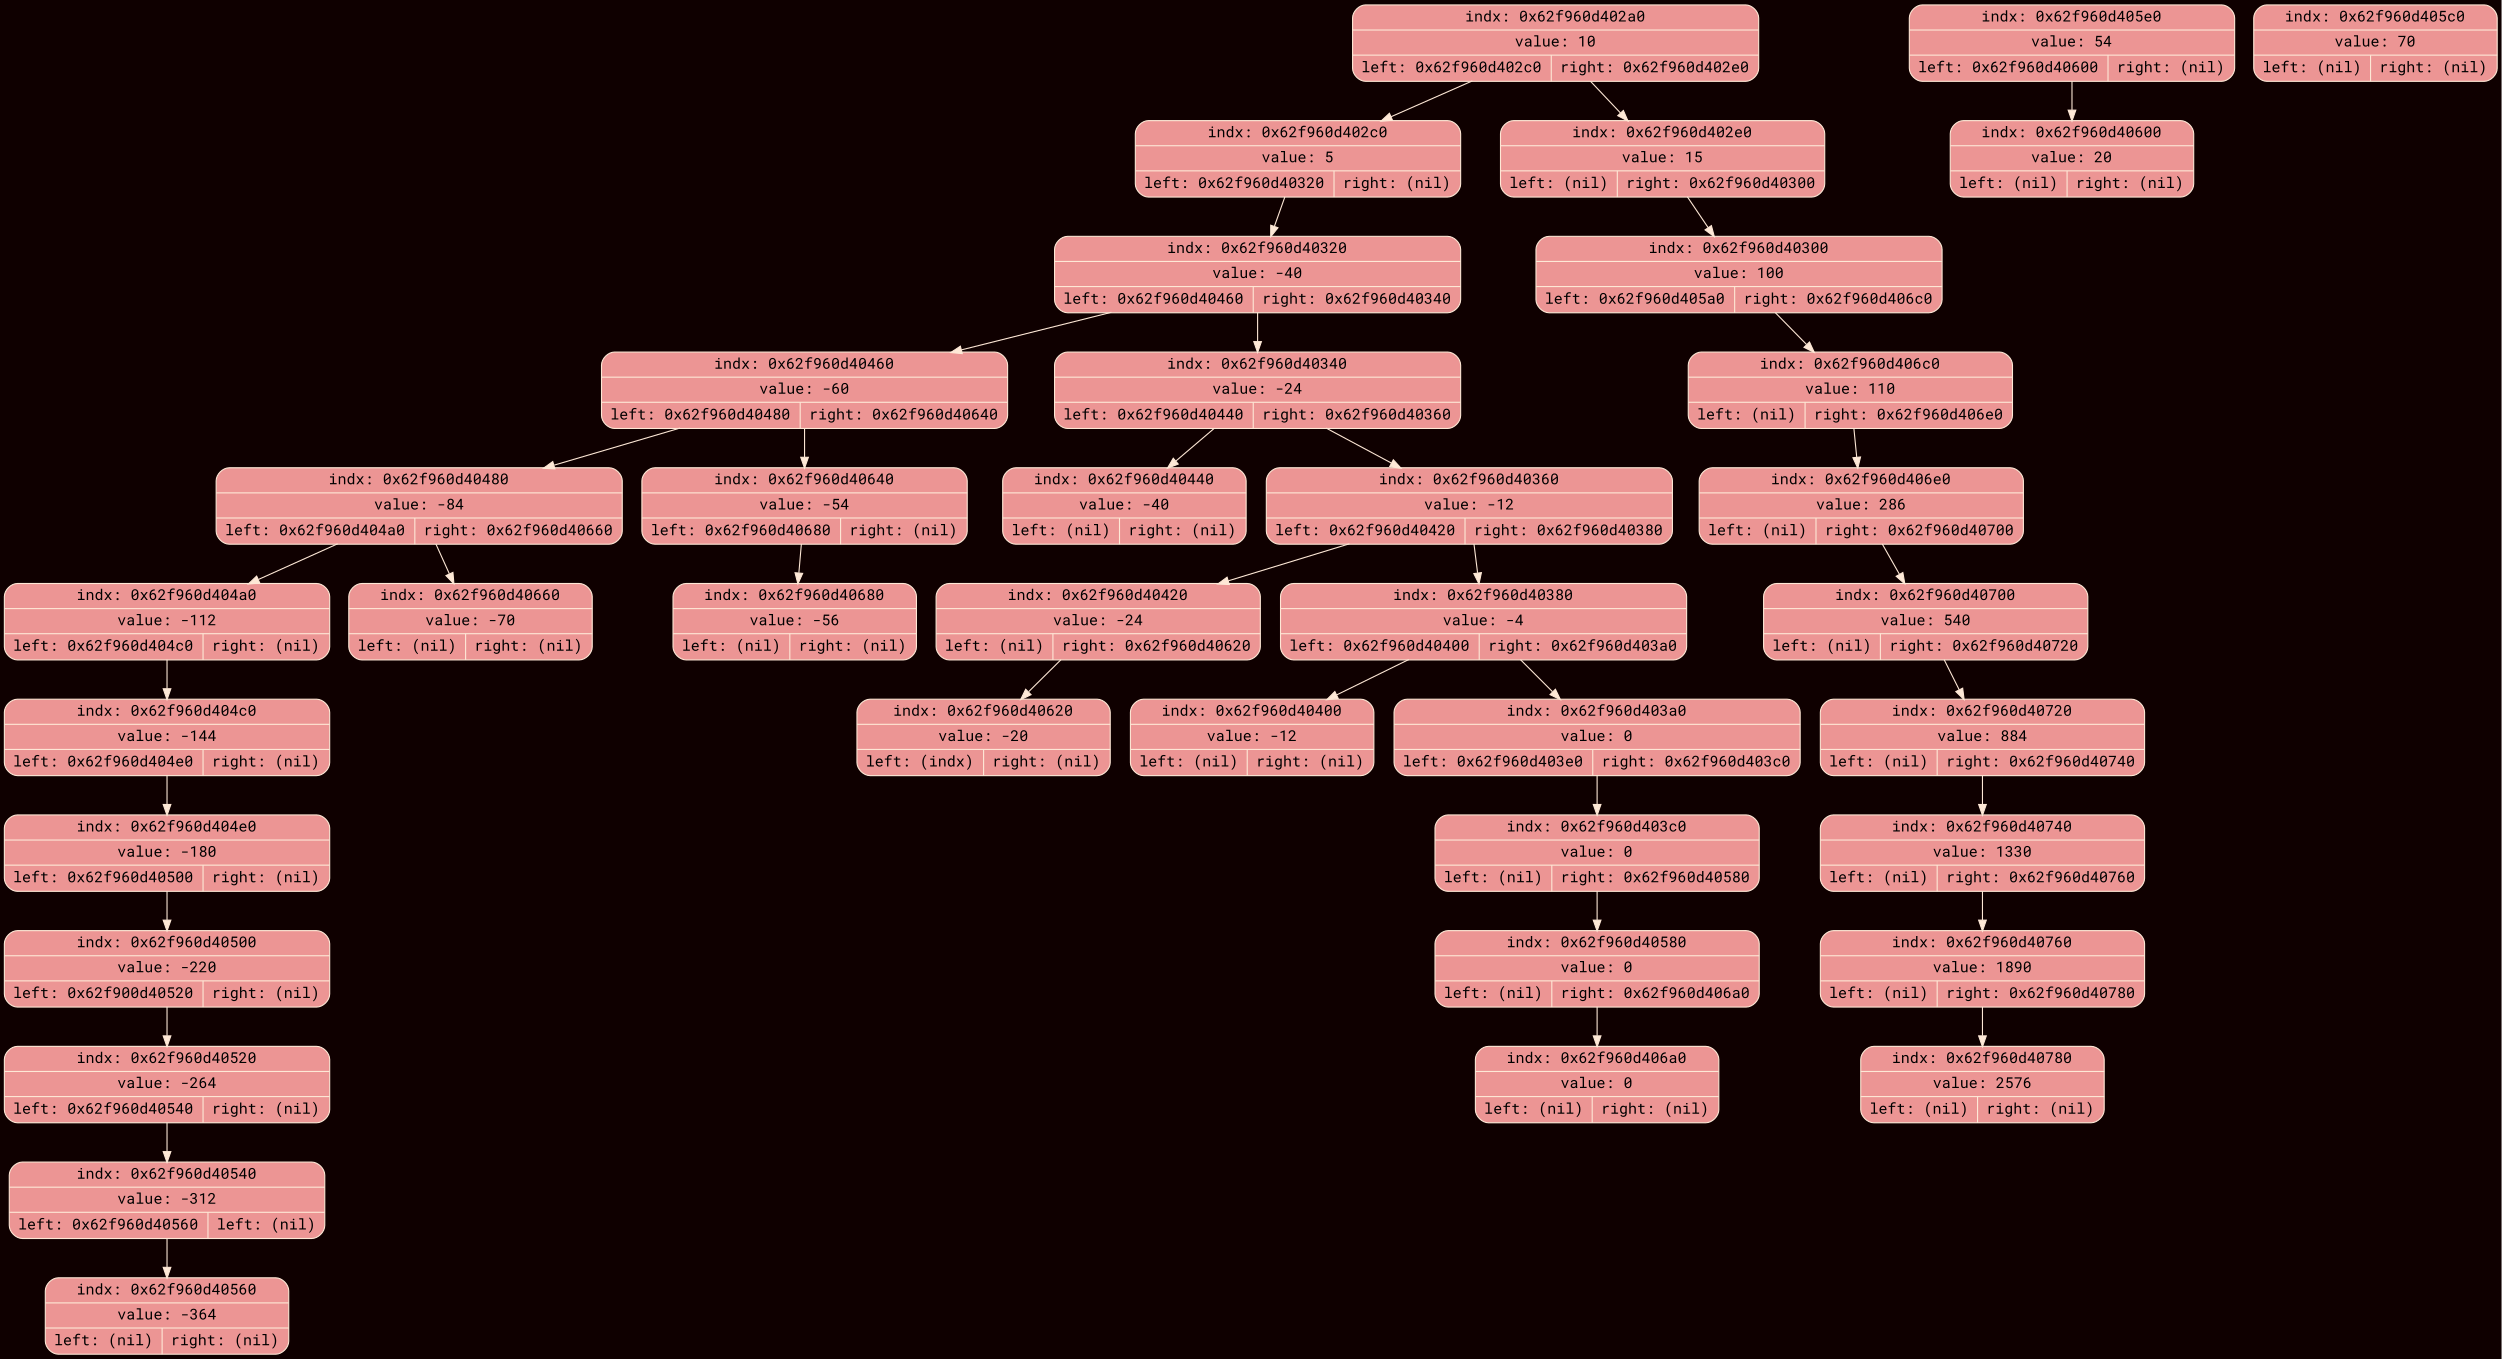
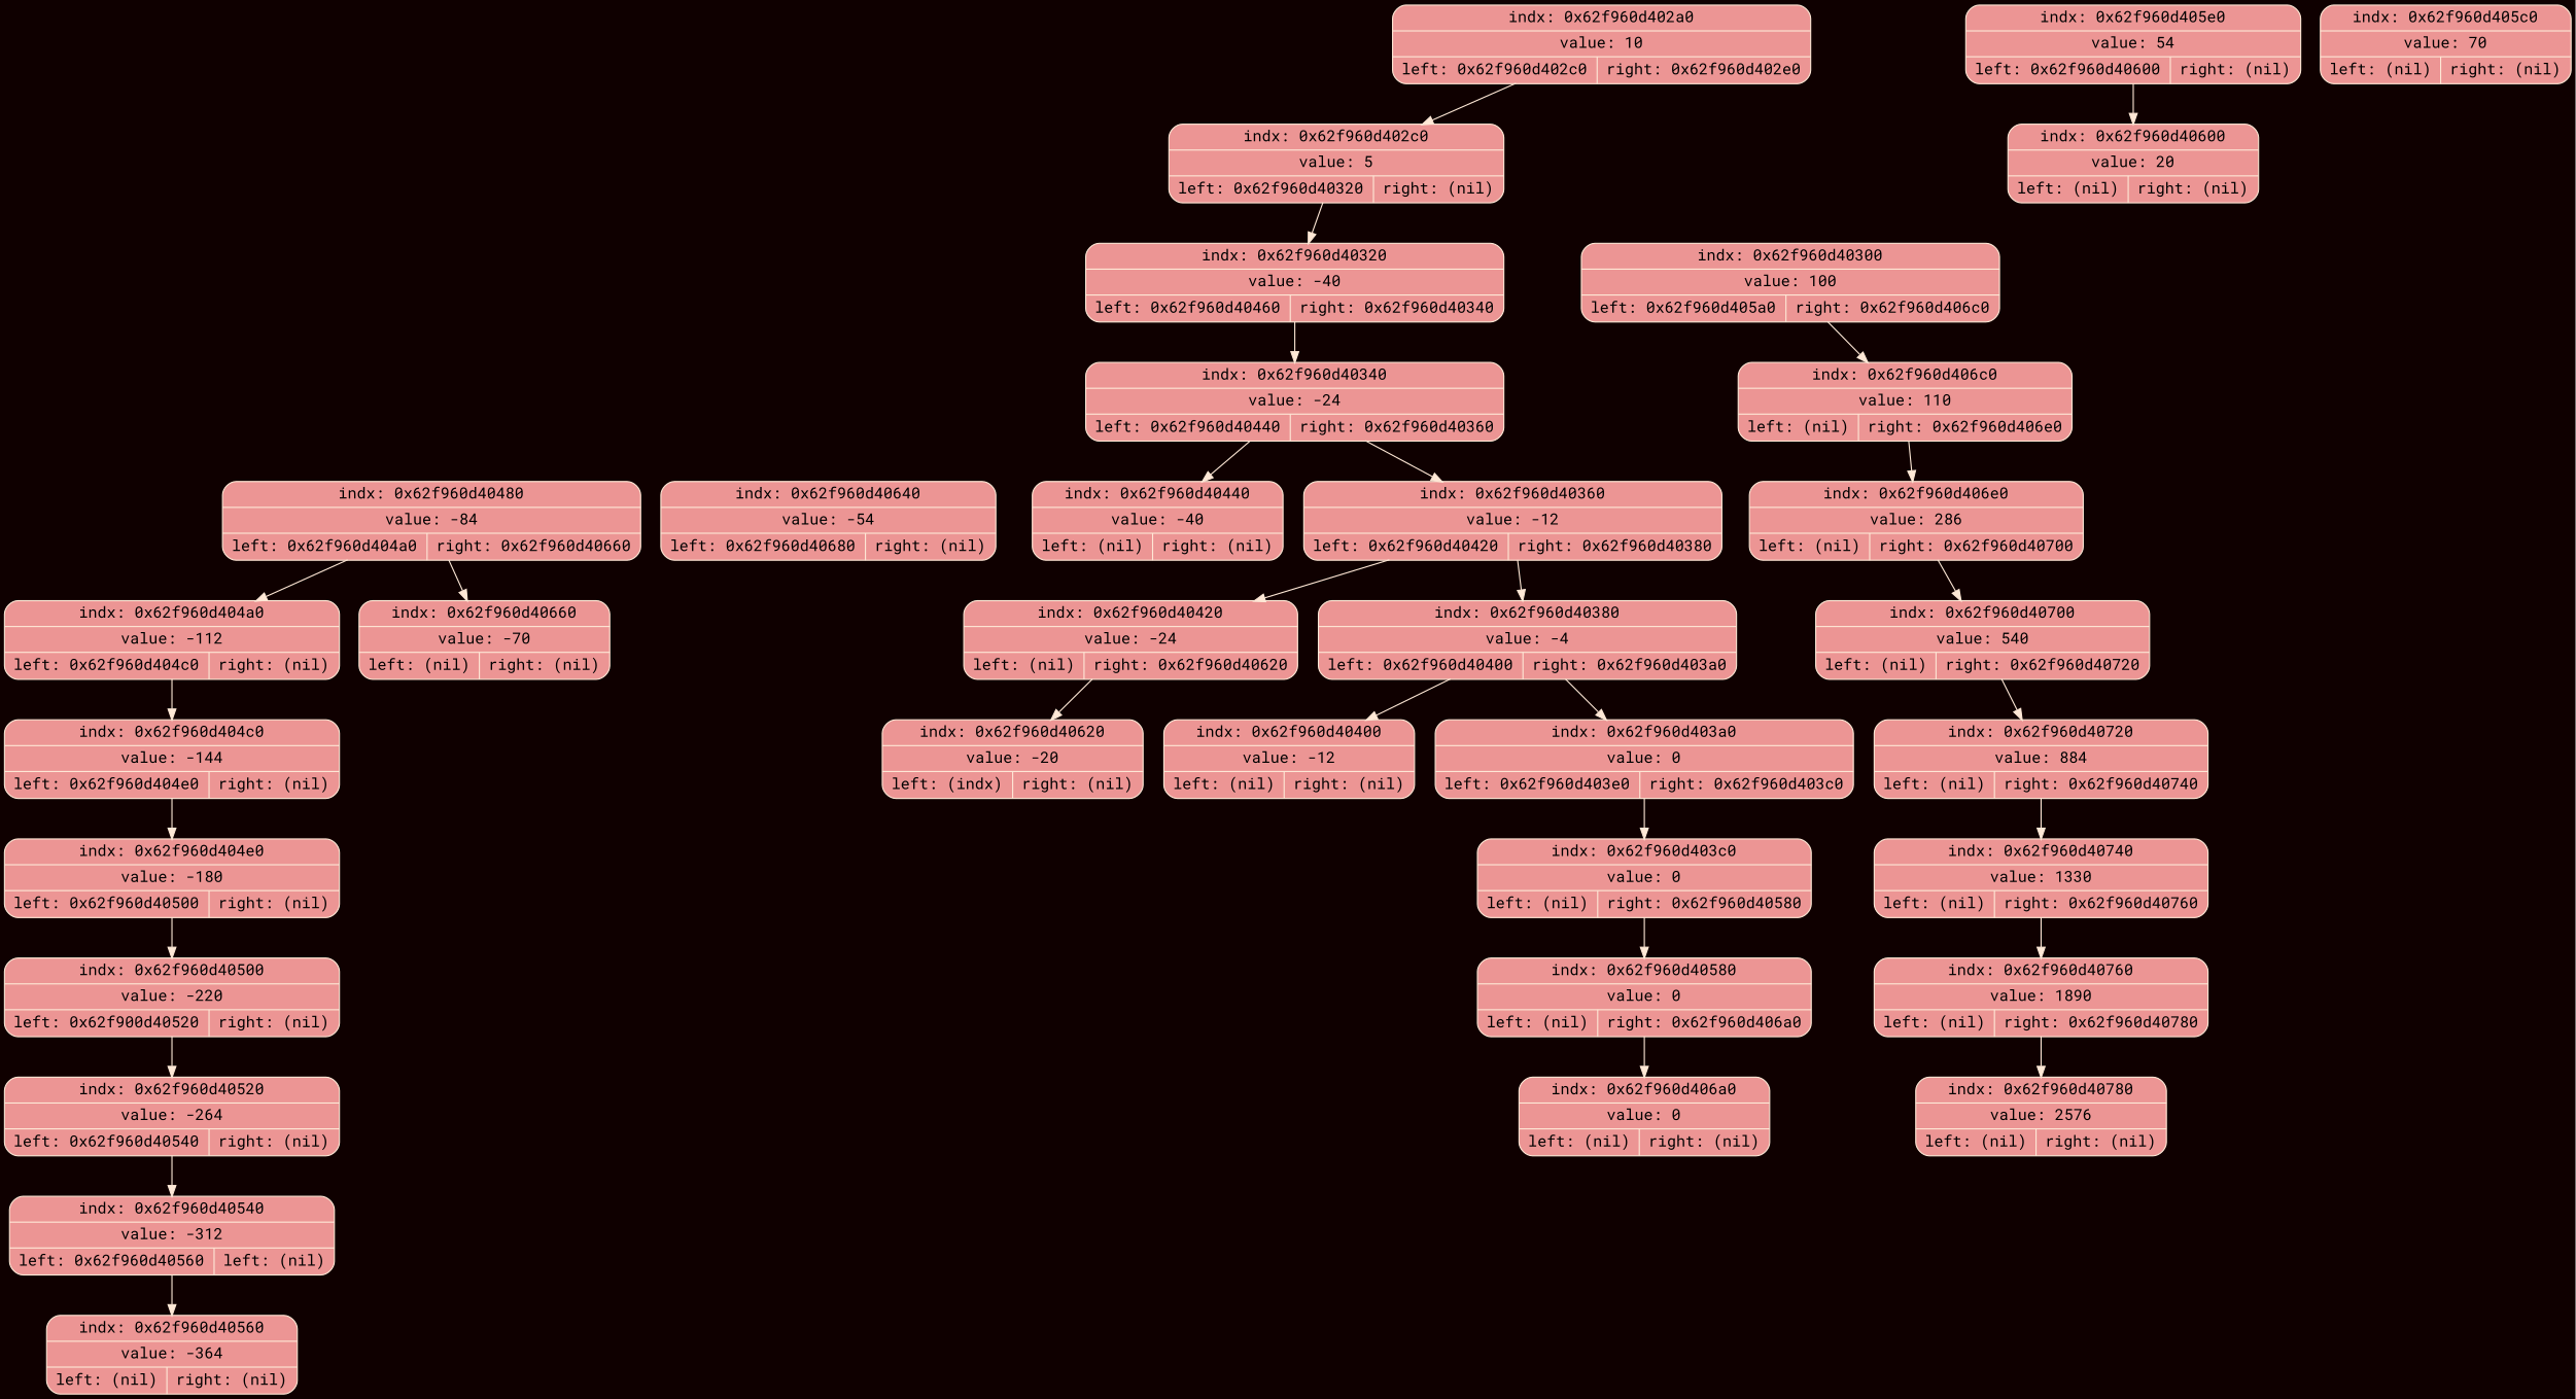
  digraph {
    bgcolor="#0F0000"
    fontname="Roboto Mono"
    rankdir=TB
    node [color="#FEE8D6" fillcolor="#EC9594" fontname="Roboto Mono" shape=Mrecord style=filled]
    edge [color="#FEE8D6" fontname="Roboto Mono"]
    n1 [label="{indx: 0x62f960d402a0 | value: 10 | { left: 0x62f960d402c0 | right: 0x62f960d402e0}}"]
    n2 [label="{indx: 0x62f960d402c0 | value: 5 | { left: 0x62f960d40320 | right: (nil)}}"]
-   n3 [label="{indx: 0x62f960d402e0 | value: 15 | { left: (nil) | right: 0x62f960d40300}}"]
    n4 [label="{indx: 0x62f960d40320 | value: -40 | { left: 0x62f960d40460 | right: 0x62f960d40340}}"]
    n5 [label="{indx: 0x62f960d40300 | value: 100 | { left: 0x62f960d405a0 | right: 0x62f960d406c0}}"]
-   n6 [label="{indx: 0x62f960d40460 | value: -60 | { left: 0x62f960d40480 | right: 0x62f960d40640}}"]
    n7 [label="{indx: 0x62f960d40340 | value: -24 | { left: 0x62f960d40440 | right: 0x62f960d40360}}"]
    n8 [label="{indx: 0x62f960d40480 | value: -84 | { left: 0x62f960d404a0 | right: 0x62f960d40660}}"]
    n9 [label="{indx: 0x62f960d40640 | value: -54 | { left: 0x62f960d40680 | right: (nil)}}"]
    n10 [label="{indx: 0x62f960d40440 | value: -40 | { left: (nil) | right: (nil)}}"]
    n11 [label="{indx: 0x62f960d40360 | value: -12 | { left: 0x62f960d40420 | right: 0x62f960d40380}}"]
    n12 [label="{indx: 0x62f960d404a0 | value: -112 | { left: 0x62f960d404c0 | right: (nil)}}"]
    n13 [label="{indx: 0x62f960d40660 | value: -70 | { left: (nil) | right: (nil)}}"]
-   n14 [label="{indx: 0x62f960d40680 | value: -56 | { left: (nil) | right: (nil)}}"]
    n15 [label="{indx: 0x62f960d404c0 | value: -144 | { left: 0x62f960d404e0 | right: (nil)}}"]
    n16 [label="{indx: 0x62f960d404e0 | value: -180 | { left: 0x62f960d40500 | right: (nil)}}"]
    n17 [label="{indx: 0x62f960d40500 | value: -220 | { left: 0x62f900d40520 | right: (nil)}}"]
    n18 [label="{indx: 0x62f960d40520 | value: -264 | { left: 0x62f960d40540 | right: (nil)}}"]
    n19 [label="{indx: 0x62f960d40540 | value: -312 | { left: 0x62f960d40560 | left: (nil)}}"]
    n20 [label="{indx: 0x62f960d40560 | value: -364 | { left: (nil) | right: (nil)}}"]
    n21 [label="{indx: 0x62f960d40420 | value: -24 | { left: (nil) | right: 0x62f960d40620}}"]
    n22 [label="{indx: 0x62f960d40380 | value: -4 | { left: 0x62f960d40400 | right: 0x62f960d403a0}}"]
    n23 [label="{indx: 0x62f960d40620 | value: -20 | { left: (indx) | right: (nil)}}"]
    n24 [label="{indx: 0x62f960d40400 | value: -12 | { left: (nil) | right: (nil)}}"]
    n25 [label="{indx: 0x62f960d403a0 | value: 0 | { left: 0x62f960d403e0 | right: 0x62f960d403c0}}"]
    n26 [label="{indx: 0x62f960d403c0 | value: 0 | { left: (nil) | right: 0x62f960d40580}}"]
    n27 [label="{indx: 0x62f960d40580 | value: 0 | { left: (nil) | right: 0x62f960d406a0}}"]
    n28 [label="{indx: 0x62f960d406a0 | value: 0 | { left: (nil) | right: (nil)}}"]
    n29 [label="{indx: 0x62f960d406c0 | value: 110 | { left: (nil) | right: 0x62f960d406e0}}"]
    n30 [label="{indx: 0x62f960d406e0 | value: 286 | { left: (nil) | right: 0x62f960d40700}}"]
    n31 [label="{indx: 0x62f960d405e0 | value: 54 | { left: 0x62f960d40600 | right: (nil)}}"]
    n32 [label="{indx: 0x62f960d40600 | value: 20 | { left: (nil) | right: (nil)}}"]
    n33 [label="{indx: 0x62f960d405c0 | value: 70 | { left: (nil) | right: (nil)}}"]
    n34 [label="{indx: 0x62f960d40700 | value: 540 | { left: (nil) | right: 0x62f960d40720}}"]
    n35 [label="{indx: 0x62f960d40720 | value: 884 | { left: (nil) | right: 0x62f960d40740}}"]
    n36 [label="{indx: 0x62f960d40740 | value: 1330 | { left: (nil) | right: 0x62f960d40760}}"]
    n37 [label="{indx: 0x62f960d40760 | value: 1890 | { left: (nil) | right: 0x62f960d40780}}"]
    n38 [label="{indx: 0x62f960d40780 | value: 2576 | { left: (nil) | right: (nil)}}"]
    n1 -> n2
-   n1 -> n3
    n2 -> n4
-   n3 -> n5
-   n4 -> n6
    n4 -> n7
    n5 -> n29
-   n6 -> n8
-   n6 -> n9
    n7 -> n10
    n7 -> n11
    n8 -> n12
    n8 -> n13
-   n9 -> n14
    n11 -> n21
    n11 -> n22
    n12 -> n15
    n15 -> n16
    n16 -> n17
    n17 -> n18
    n18 -> n19
    n19 -> n20
    n21 -> n23
    n22 -> n24
    n22 -> n25
    n25 -> n26
    n26 -> n27
    n27 -> n28
    n29 -> n30
    n30 -> n34
    n31 -> n32
    n34 -> n35
    n35 -> n36
    n36 -> n37
    n37 -> n38
  }
